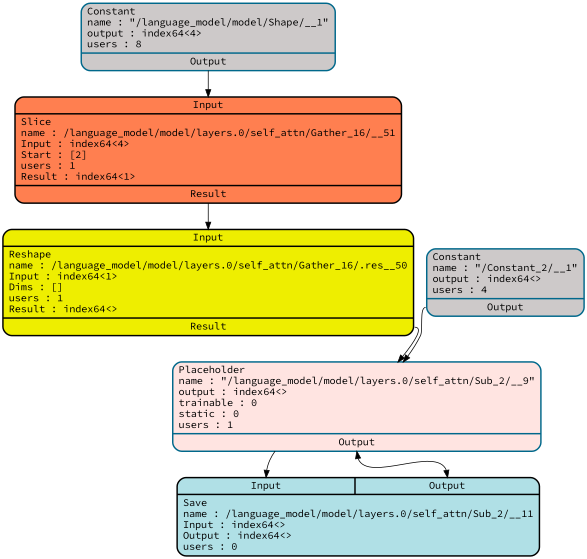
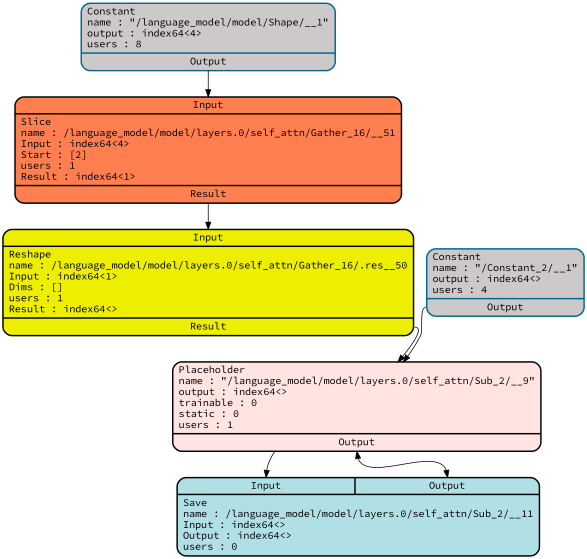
  digraph {
    rankdir=TB
    fontname="Source Code Pro"
    node [fillcolor=Snow3 penwidth=2 shape=record style="filled,rounded" fontname="Source Code Pro"]
    edge [headport=Input tailport=Output fontname="Source Code Pro"]
    n1 [fillcolor=PowderBlue label="{{<Input>Input|<Output>Output}|{Save\lname : /language_model/model/layers.0/self_attn/Sub_2/__11\lInput : index64\<\>\lOutput : index64\<\>\lusers : 0\l}}"]
-   n2 [fillcolor=MistyRose1 label="{{Placeholder\lname : \"/language_model/model/layers.0/self_attn/Sub_2/__9\"\loutput : index64\<\>\ltrainable : 0\lstatic : 0\lusers : 1\l}|{<Output>Output}}" color=DeepSkyBlue4]
+   n2 [fillcolor=MistyRose1 label="{{Placeholder\lname : \"/language_model/model/layers.0/self_attn/Sub_2/__9\"\loutput : index64\<\>\ltrainable : 0\lstatic : 0\lusers : 1\l}|{<Output>Output}}"]
    n3 [fillcolor=Yellow2 label="{{<Input>Input}|{Reshape\lname : /language_model/model/layers.0/self_attn/Gather_16/.res__50\lInput : index64\<1\>\lDims : []\lusers : 1\lResult : index64\<\>\l}|{<Result>Result}}"]
    n4 [fillcolor=Coral label="{{<Input>Input}|{Slice\lname : /language_model/model/layers.0/self_attn/Gather_16/__51\lInput : index64\<4\>\lStart : [2]\lusers : 1\lResult : index64\<1\>\l}|{<Result>Result}}"]
    n5 [color=DeepSkyBlue4 label="{{Constant\lname : \"/language_model/model/Shape/__1\"\loutput : index64\<4\>\lusers : 8\l}|{<Output>Output}}"]
    n6 [color=DeepSkyBlue4 label="{{Constant\lname : \"/Constant_2/__1\"\loutput : index64\<\>\lusers : 4\l}|{<Output>Output}}"]
    n2 -> n1 [dir=both headport=Output]
    n2 -> n1 [tailport=Result]
    n3 -> n2 [headport=LHS tailport=Result]
    n4 -> n3 [tailport=Result]
    n5 -> n4
    n6 -> n2 [headport=RHS]
  }
